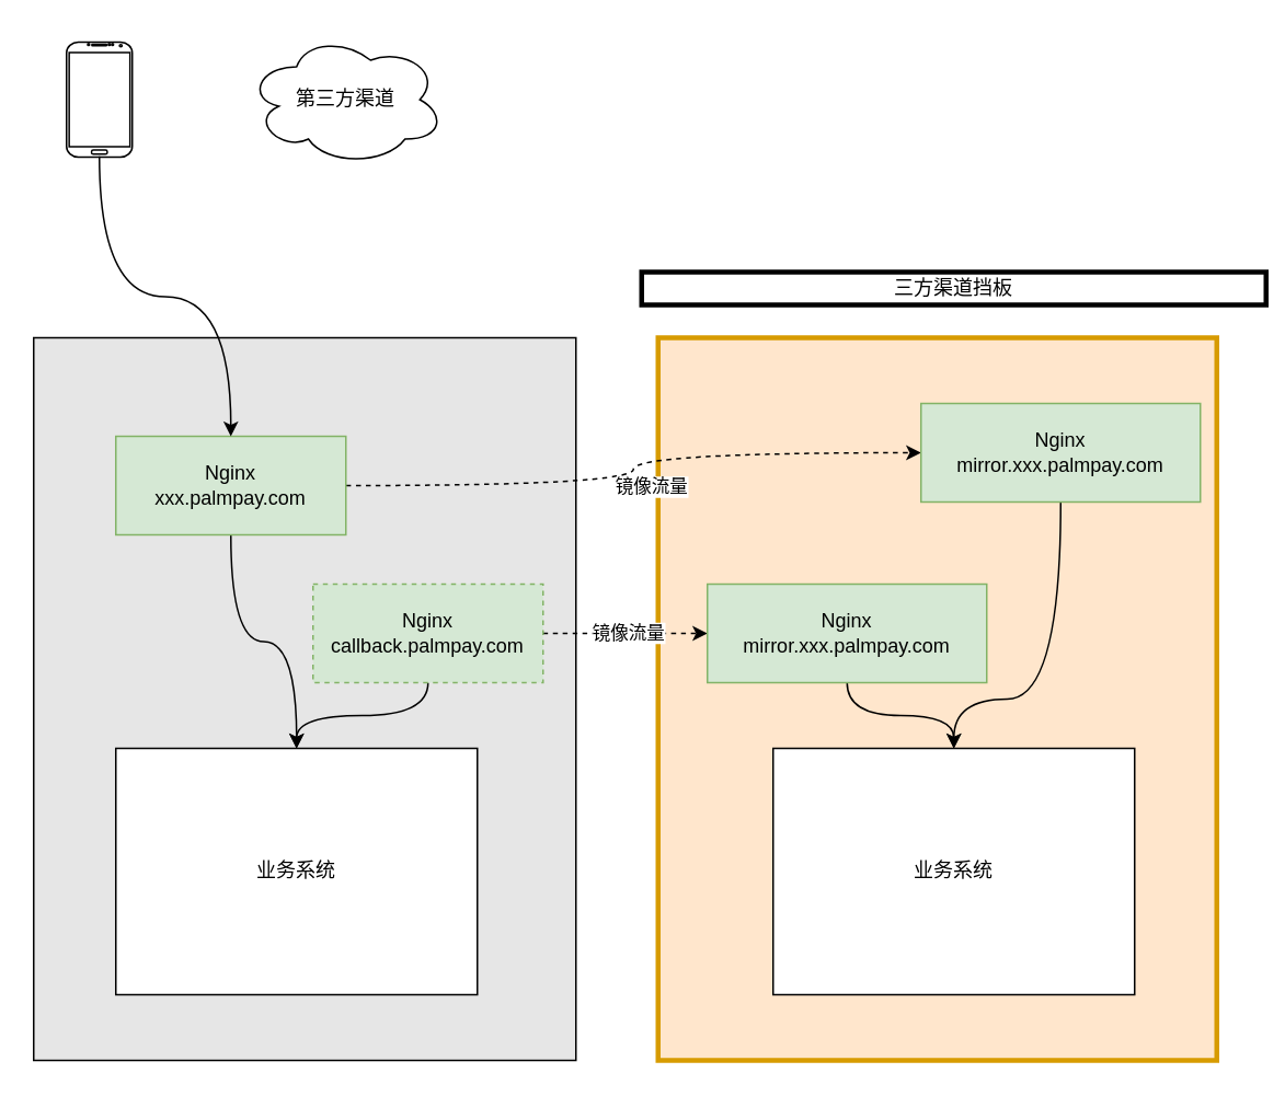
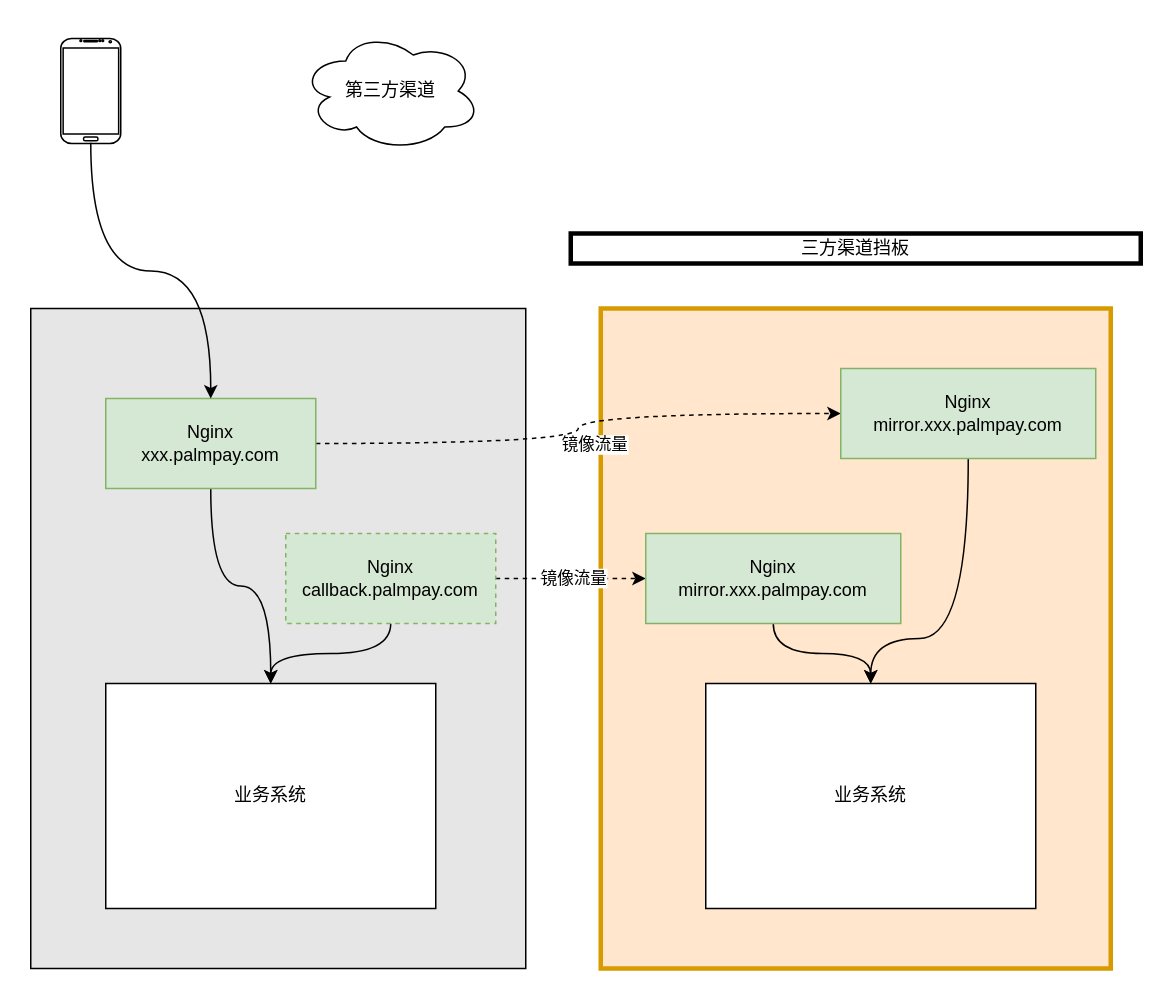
  <mxCell id="0" />
  <mxCell id="1" parent="0" />
  <mxCell id="2" value="" style="verticalLabelPosition=bottom;verticalAlign=top;html=1;shadow=0;dashed=0;strokeWidth=1;shape=mxgraph.android.phone2;strokeColor=#000000;" vertex="1" parent="1"><mxGeometry x="40" y="25" width="40" height="70" as="geometry" /></mxCell>
  <mxCell id="3" value="" style="rounded=0;whiteSpace=wrap;html=1;fillColor=#E6E6E6;" vertex="1" parent="1"><mxGeometry x="20" y="205" width="330" height="440" as="geometry" /></mxCell>
  <mxCell id="4" value="" style="rounded=0;whiteSpace=wrap;html=1;fillColor=#ffe6cc;strokeColor=#d79b00;strokeWidth=3;" vertex="1" parent="1"><mxGeometry x="400" y="205" width="340" height="440" as="geometry" /></mxCell>
  <mxCell id="5" style="edgeStyle=orthogonalEdgeStyle;curved=1;rounded=0;orthogonalLoop=1;jettySize=auto;html=1;dashed=1;" edge="1" parent="1" source="8" target="11"><mxGeometry relative="1" as="geometry" /></mxCell>
  <mxCell id="6" value="镜像流量" style="edgeLabel;html=1;align=center;verticalAlign=middle;resizable=0;points=[];" vertex="1" connectable="0" parent="5"><mxGeometry x="-0.104" y="3" relative="1" as="geometry"><mxPoint x="19" y="3" as="offset" /></mxGeometry></mxCell>
  <mxCell id="7" style="edgeStyle=orthogonalEdgeStyle;curved=1;rounded=0;orthogonalLoop=1;jettySize=auto;html=1;entryX=0.5;entryY=0;entryDx=0;entryDy=0;" edge="1" parent="1" source="8" target="18"><mxGeometry relative="1" as="geometry" /></mxCell>
  <mxCell id="8" value="Nginx&lt;br&gt;xxx.palmpay.com" style="rounded=0;whiteSpace=wrap;html=1;strokeColor=#82b366;fillColor=#d5e8d4;" vertex="1" parent="1"><mxGeometry x="70" y="265" width="140" height="60" as="geometry" /></mxCell>
  <mxCell id="9" style="edgeStyle=orthogonalEdgeStyle;rounded=0;orthogonalLoop=1;jettySize=auto;html=1;entryX=0.5;entryY=0;entryDx=0;entryDy=0;curved=1;exitX=0.5;exitY=0.993;exitDx=0;exitDy=0;exitPerimeter=0;" edge="1" parent="1" source="2" target="8"><mxGeometry relative="1" as="geometry" /></mxCell>
  <mxCell id="10" style="edgeStyle=orthogonalEdgeStyle;curved=1;rounded=0;orthogonalLoop=1;jettySize=auto;html=1;entryX=0.5;entryY=0;entryDx=0;entryDy=0;" edge="1" parent="1" source="11" target="19"><mxGeometry relative="1" as="geometry"><Array as="points"><mxPoint x="645" y="425" /><mxPoint x="580" y="425" /></Array></mxGeometry></mxCell>
  <mxCell id="11" value="Nginx&lt;br&gt;mirror.xxx.palmpay.com" style="rounded=0;whiteSpace=wrap;html=1;strokeColor=#82b366;fillColor=#d5e8d4;" vertex="1" parent="1"><mxGeometry x="560" y="245" width="170" height="60" as="geometry" /></mxCell>
  <mxCell id="12" style="edgeStyle=orthogonalEdgeStyle;curved=1;rounded=0;orthogonalLoop=1;jettySize=auto;html=1;entryX=0;entryY=0.5;entryDx=0;entryDy=0;dashed=1;" edge="1" parent="1" source="15" target="17"><mxGeometry relative="1" as="geometry" /></mxCell>
  <mxCell id="13" value="镜像流量" style="edgeLabel;html=1;align=center;verticalAlign=middle;resizable=0;points=[];" vertex="1" connectable="0" parent="12"><mxGeometry x="0.029" y="2" relative="1" as="geometry"><mxPoint y="1" as="offset" /></mxGeometry></mxCell>
  <mxCell id="14" style="edgeStyle=orthogonalEdgeStyle;curved=1;rounded=0;orthogonalLoop=1;jettySize=auto;html=1;entryX=0.5;entryY=0;entryDx=0;entryDy=0;" edge="1" parent="1" source="15" target="18"><mxGeometry relative="1" as="geometry" /></mxCell>
  <mxCell id="15" value="Nginx&lt;br&gt;callback.palmpay.com" style="rounded=0;whiteSpace=wrap;html=1;strokeColor=#82b366;fillColor=#d5e8d4;dashed=1;" vertex="1" parent="1"><mxGeometry x="190" y="355" width="140" height="60" as="geometry" /></mxCell>
  <mxCell id="16" style="edgeStyle=orthogonalEdgeStyle;curved=1;rounded=0;orthogonalLoop=1;jettySize=auto;html=1;entryX=0.5;entryY=0;entryDx=0;entryDy=0;" edge="1" parent="1" source="17" target="19"><mxGeometry relative="1" as="geometry" /></mxCell>
  <mxCell id="17" value="Nginx&lt;br&gt;mirror.xxx.palmpay.com" style="rounded=0;whiteSpace=wrap;html=1;strokeColor=#82b366;fillColor=#d5e8d4;" vertex="1" parent="1"><mxGeometry x="430" y="355" width="170" height="60" as="geometry" /></mxCell>
  <mxCell id="18" value="业务系统" style="rounded=0;whiteSpace=wrap;html=1;strokeColor=#000000;fillColor=#FFFFFF;" vertex="1" parent="1"><mxGeometry x="70" y="455" width="220" height="150" as="geometry" /></mxCell>
  <mxCell id="19" value="业务系统" style="rounded=0;whiteSpace=wrap;html=1;strokeColor=#000000;fillColor=#FFFFFF;" vertex="1" parent="1"><mxGeometry x="470" y="455" width="220" height="150" as="geometry" /></mxCell>
- <mxCell id="20" value="第三方渠道" style="ellipse;shape=cloud;whiteSpace=wrap;html=1;strokeColor=#000000;fillColor=#FFFFFF;" vertex="1" parent="1"><mxGeometry x="150" y="20" width="120" height="80" as="geometry" /></mxCell>
- <mxCell id="21" value="三方渠道挡板" style="rounded=0;whiteSpace=wrap;html=1;strokeColor=#000000;strokeWidth=3;fillColor=#FFFFFF;" vertex="1" parent="1"><mxGeometry x="390" y="165" width="380" height="20" as="geometry" /></mxCell>
+ <mxCell id="20" value="第三方渠道" style="ellipse;shape=cloud;whiteSpace=wrap;html=1;strokeColor=#000000;fillColor=#FFFFFF;" vertex="1" parent="1"><mxGeometry x="200" y="20" width="120" height="80" as="geometry" /></mxCell>
+ <mxCell id="21" value="三方渠道挡板" style="rounded=0;whiteSpace=wrap;html=1;strokeColor=#000000;strokeWidth=3;fillColor=#FFFFFF;" vertex="1" parent="1"><mxGeometry x="380" y="155" width="380" height="20" as="geometry" /></mxCell>
